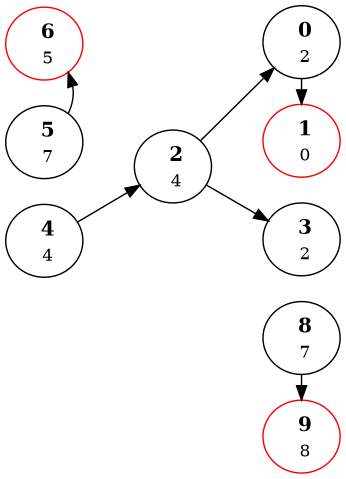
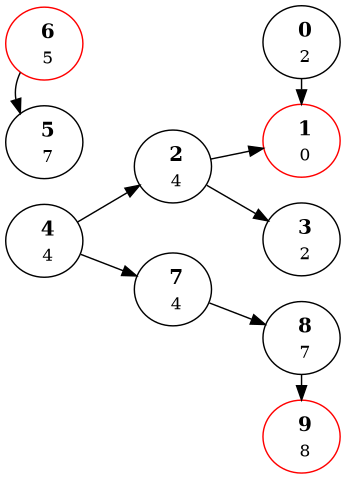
  digraph {
    rankdir=LR
    n1 [label=< <b>0</b><br/> <sub>2</sub>>]
    n2 [color=red label=< <b>1</b><br/> <sub>0</sub>>]
    n3 [label=< <b>5</b><br/> <sub>7</sub>>]
    n4 [color=red label=< <b>6</b><br/> <sub>5</sub>>]
    n5 [label=< <b>8</b><br/> <sub>7</sub>>]
    n6 [color=red label=< <b>9</b><br/> <sub>8</sub>>]
    n7 [label=< <b>4</b><br/> <sub>4</sub>>]
    n8 [label=< <b>2</b><br/> <sub>4</sub>>]
+   n9 [label=< <b>7</b><br/> <sub>4</sub>>]
    n10 [label=< <b>3</b><br/> <sub>2</sub>>]
    subgraph sub_1 {
      rank=same
      n1
      n2
    }
    subgraph sub_2 {
      rank=same
      n3
      n4
    }
    subgraph sub_3 {
      rank=same
      n5
      n6
    }
    n1 -> n2
-   n3 -> n4
+   n4 -> n3
    n5 -> n6
    n7 -> n8
-   n8 -> n1
+   n7 -> n9
+   n8 -> n2
    n8 -> n10
+   n9 -> n5
  }
